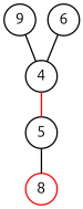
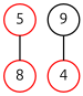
  graph {
    fontname=Ubuntu
    node [color=red fillcolor=white fontname=Ubuntu fontsize=22.00 shape=circle style="bold,filled"]
    edge [fontname=Ubuntu style=bold]
    n1 [label=8]
    n2 [label=9 color=""]
-   4 [color=black]
-   5 [color=black]
-   6 [color=""]
+   4
+   5
    n2 -- 4
-   4 -- 5 [color=red]
    5 -- n1
-   6 -- 4
  }
